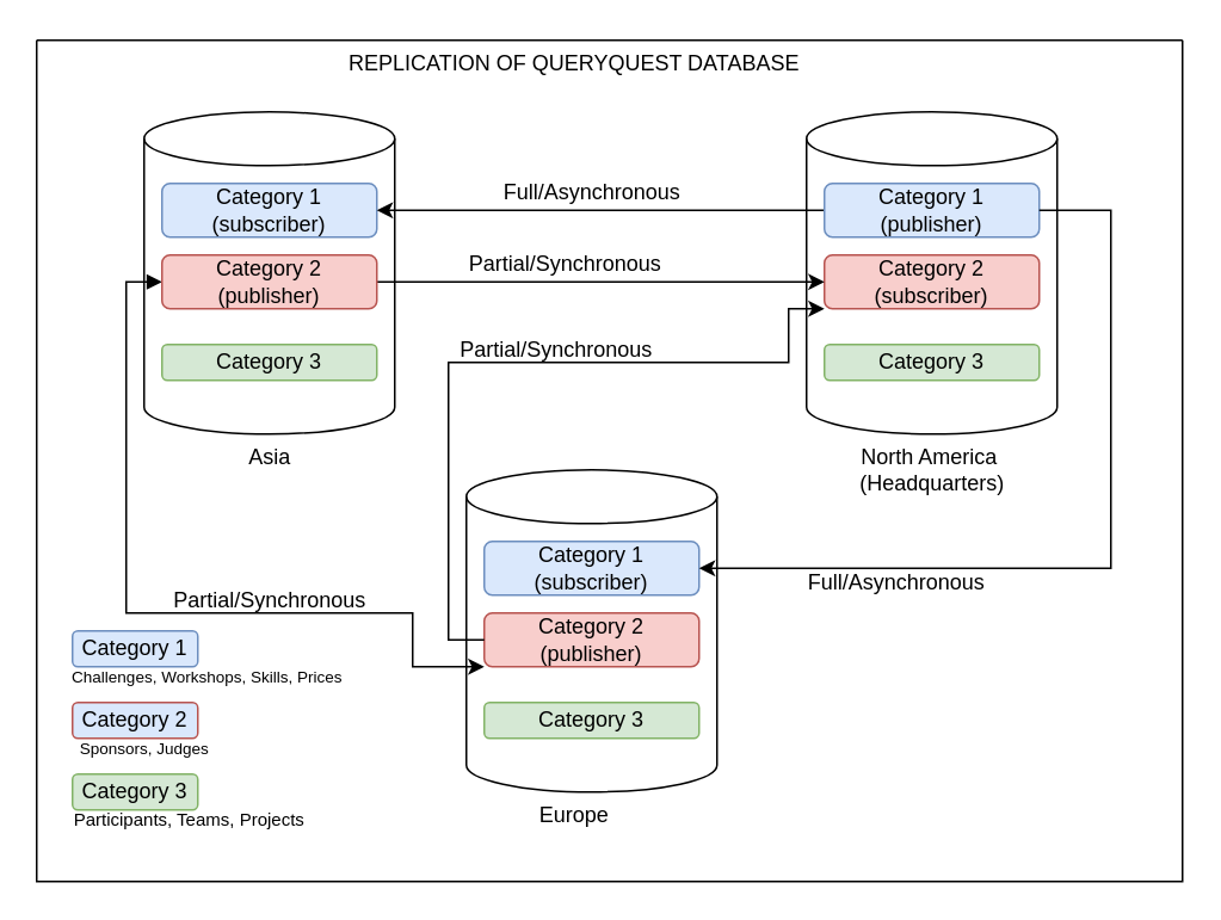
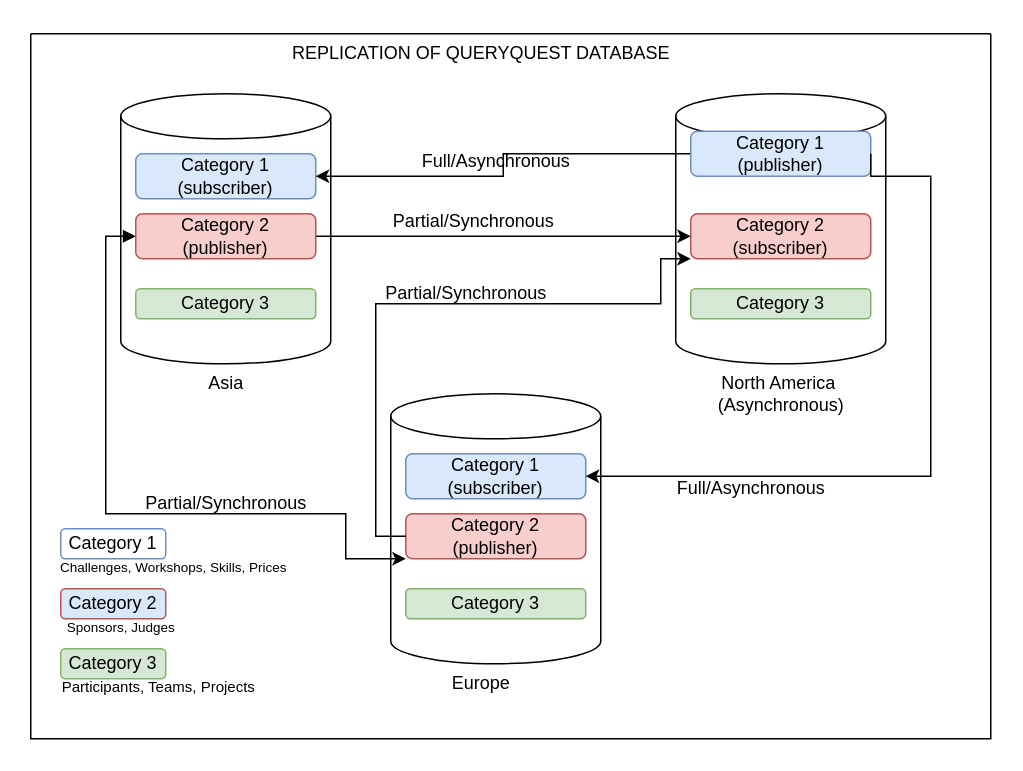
  <mxCell id="0" />
  <mxCell id="1" parent="0" />
  <mxCell id="2" value="" style="shape=cylinder3;whiteSpace=wrap;html=1;boundedLbl=1;backgroundOutline=1;size=15;" parent="1" vertex="1"><mxGeometry x="80" y="62" width="140" height="180" as="geometry" /></mxCell>
  <mxCell id="3" value="" style="swimlane;startSize=0;" parent="1" vertex="1"><mxGeometry x="20" y="22" width="640" height="470" as="geometry" /></mxCell>
  <mxCell id="4" value="Category 1 (subscriber)" style="rounded=1;whiteSpace=wrap;html=1;fillColor=#dae8fc;strokeColor=#6c8ebf;" parent="3" vertex="1"><mxGeometry x="70" y="80" width="120" height="30" as="geometry" /></mxCell>
  <mxCell id="5" value="" style="shape=cylinder3;whiteSpace=wrap;html=1;boundedLbl=1;backgroundOutline=1;size=15;" parent="3" vertex="1"><mxGeometry x="430" y="40" width="140" height="180" as="geometry" /></mxCell>
  <mxCell id="6" style="edgeStyle=orthogonalEdgeStyle;rounded=0;orthogonalLoop=1;jettySize=auto;html=1;exitX=0;exitY=0.5;exitDx=0;exitDy=0;entryX=1;entryY=0.5;entryDx=0;entryDy=0;" parent="3" source="7" target="4" edge="1"><mxGeometry relative="1" as="geometry" /></mxCell>
- <mxCell id="7" value="Category 1 (publisher)" style="rounded=1;whiteSpace=wrap;html=1;fillColor=#dae8fc;strokeColor=#6c8ebf;" parent="3" vertex="1"><mxGeometry x="440" y="80" width="120" height="30" as="geometry" /></mxCell>
+ <mxCell id="7" value="Category 1 (publisher)" style="rounded=1;whiteSpace=wrap;html=1;fillColor=#dae8fc;strokeColor=#6c8ebf;" parent="3" vertex="1"><mxGeometry x="440" y="65" width="120" height="30" as="geometry" /></mxCell>
  <mxCell id="8" value="Category 2 (subscriber)" style="rounded=1;whiteSpace=wrap;html=1;fillColor=#f8cecc;strokeColor=#b85450;" parent="3" vertex="1"><mxGeometry x="440" y="120" width="120" height="30" as="geometry" /></mxCell>
  <mxCell id="9" value="Category 3" style="rounded=1;whiteSpace=wrap;html=1;fillColor=#d5e8d4;strokeColor=#82b366;" parent="3" vertex="1"><mxGeometry x="440" y="170" width="120" height="20" as="geometry" /></mxCell>
  <mxCell id="10" value="" style="shape=cylinder3;whiteSpace=wrap;html=1;boundedLbl=1;backgroundOutline=1;size=15;" parent="3" vertex="1"><mxGeometry x="240" y="240" width="140" height="180" as="geometry" /></mxCell>
  <mxCell id="11" value="Category 2 (publisher)" style="rounded=1;whiteSpace=wrap;html=1;fillColor=#f8cecc;strokeColor=#b85450;" parent="3" vertex="1"><mxGeometry x="250" y="320" width="120" height="30" as="geometry" /></mxCell>
  <mxCell id="12" value="Category 3" style="rounded=1;whiteSpace=wrap;html=1;fillColor=#d5e8d4;strokeColor=#82b366;" parent="3" vertex="1"><mxGeometry x="250" y="370" width="120" height="20" as="geometry" /></mxCell>
- <mxCell id="13" value="North America&amp;nbsp;&lt;br&gt;(Headquarters)" style="text;html=1;align=center;verticalAlign=middle;resizable=0;points=[];autosize=1;strokeColor=none;fillColor=none;" parent="3" vertex="1"><mxGeometry x="450" y="220" width="100" height="40" as="geometry" /></mxCell>
+ <mxCell id="13" value="North America&amp;nbsp;&lt;br&gt;(Asynchronous)" style="text;html=1;align=center;verticalAlign=middle;resizable=0;points=[];autosize=1;strokeColor=none;fillColor=none;" parent="3" vertex="1"><mxGeometry x="450" y="220" width="100" height="40" as="geometry" /></mxCell>
  <mxCell id="14" value="Category 1 (subscriber)" style="rounded=1;whiteSpace=wrap;html=1;fillColor=#dae8fc;strokeColor=#6c8ebf;" parent="3" vertex="1"><mxGeometry x="250" y="280" width="120" height="30" as="geometry" /></mxCell>
  <mxCell id="15" style="edgeStyle=orthogonalEdgeStyle;rounded=0;orthogonalLoop=1;jettySize=auto;html=1;exitX=1;exitY=0.5;exitDx=0;exitDy=0;entryX=1;entryY=0.5;entryDx=0;entryDy=0;" parent="3" source="7" target="14" edge="1"><mxGeometry relative="1" as="geometry"><Array as="points"><mxPoint x="600" y="95" /><mxPoint x="600" y="295" /></Array></mxGeometry></mxCell>
  <mxCell id="16" style="edgeStyle=orthogonalEdgeStyle;rounded=0;orthogonalLoop=1;jettySize=auto;html=1;exitX=0;exitY=0.5;exitDx=0;exitDy=0;entryX=0;entryY=1;entryDx=0;entryDy=0;" parent="3" source="11" target="8" edge="1"><mxGeometry relative="1" as="geometry"><Array as="points"><mxPoint x="230" y="335" /><mxPoint x="230" y="180" /><mxPoint x="420" y="180" /><mxPoint x="420" y="150" /></Array></mxGeometry></mxCell>
  <mxCell id="17" value="Full/Asynchronous" style="text;html=1;align=center;verticalAlign=middle;resizable=0;points=[];autosize=1;strokeColor=none;fillColor=none;" parent="3" vertex="1"><mxGeometry x="250" y="70" width="120" height="30" as="geometry" /></mxCell>
  <mxCell id="18" value="Partial/Synchronous" style="text;html=1;align=center;verticalAlign=middle;resizable=0;points=[];autosize=1;strokeColor=none;fillColor=none;" parent="3" vertex="1"><mxGeometry x="230" y="110" width="130" height="30" as="geometry" /></mxCell>
- <mxCell id="19" value="Category 1" style="rounded=1;whiteSpace=wrap;html=1;fillColor=#dae8fc;strokeColor=#6c8ebf;" parent="3" vertex="1"><mxGeometry x="20" y="330" width="70" height="20" as="geometry" /></mxCell>
+ <mxCell id="19" value="Category 1" style="rounded=1;whiteSpace=wrap;html=1;fillColor=#ffffff;strokeColor=#6c8ebf;" parent="3" vertex="1"><mxGeometry x="20" y="330" width="70" height="20" as="geometry" /></mxCell>
  <mxCell id="20" value="Category 2" style="rounded=1;whiteSpace=wrap;html=1;fillColor=#dae8fc;strokeColor=#b85450;" parent="3" vertex="1"><mxGeometry x="20" y="370" width="70" height="20" as="geometry" /></mxCell>
  <mxCell id="21" value="Category 3" style="rounded=1;whiteSpace=wrap;html=1;fillColor=#d5e8d4;strokeColor=#82b366;" parent="3" vertex="1"><mxGeometry x="20" y="410" width="70" height="20" as="geometry" /></mxCell>
  <mxCell id="22" value="&lt;font style=&quot;font-size: 9px;&quot;&gt;Challenges, Workshops, Skills, Prices&lt;/font&gt;" style="text;html=1;align=center;verticalAlign=middle;resizable=0;points=[];autosize=1;strokeColor=none;fillColor=none;" parent="3" vertex="1"><mxGeometry x="10" y="340" width="170" height="30" as="geometry" /></mxCell>
  <mxCell id="23" value="&lt;font style=&quot;font-size: 9px;&quot;&gt;Sponsors, Judges&lt;/font&gt;" style="text;html=1;align=center;verticalAlign=middle;resizable=0;points=[];autosize=1;strokeColor=none;fillColor=none;" parent="3" vertex="1"><mxGeometry x="10" y="380" width="100" height="30" as="geometry" /></mxCell>
  <mxCell id="24" value="&lt;font size=&quot;1&quot;&gt;Participants, Teams, Projects&lt;/font&gt;" style="text;html=1;align=center;verticalAlign=middle;resizable=0;points=[];autosize=1;strokeColor=none;fillColor=none;" parent="3" vertex="1"><mxGeometry x="10" y="420" width="150" height="30" as="geometry" /></mxCell>
  <mxCell id="25" value="Category 3" style="rounded=1;whiteSpace=wrap;html=1;fillColor=#d5e8d4;strokeColor=#82b366;" parent="1" vertex="1"><mxGeometry x="90" y="192" width="120" height="20" as="geometry" /></mxCell>
  <mxCell id="26" value="Europe" style="text;html=1;align=center;verticalAlign=middle;resizable=0;points=[];autosize=1;strokeColor=none;fillColor=none;" parent="1" vertex="1"><mxGeometry x="290" y="440" width="60" height="30" as="geometry" /></mxCell>
  <mxCell id="27" value="Asia" style="text;html=1;align=center;verticalAlign=middle;resizable=0;points=[];autosize=1;strokeColor=none;fillColor=none;" parent="1" vertex="1"><mxGeometry x="125" y="240" width="50" height="30" as="geometry" /></mxCell>
  <mxCell id="28" style="edgeStyle=orthogonalEdgeStyle;rounded=0;orthogonalLoop=1;jettySize=auto;html=1;exitX=1;exitY=0.5;exitDx=0;exitDy=0;entryX=0;entryY=0.5;entryDx=0;entryDy=0;" parent="1" source="30" target="8" edge="1"><mxGeometry relative="1" as="geometry" /></mxCell>
  <mxCell id="29" style="edgeStyle=orthogonalEdgeStyle;rounded=0;orthogonalLoop=1;jettySize=auto;html=1;exitX=0;exitY=0.5;exitDx=0;exitDy=0;entryX=0;entryY=1;entryDx=0;entryDy=0;startArrow=block;startFill=1;" parent="1" source="30" target="11" edge="1"><mxGeometry relative="1" as="geometry"><Array as="points"><mxPoint x="70" y="157" /><mxPoint x="70" y="342" /><mxPoint x="230" y="342" /><mxPoint x="230" y="372" /></Array></mxGeometry></mxCell>
  <mxCell id="30" value="Category 2 (publisher)" style="rounded=1;whiteSpace=wrap;html=1;fillColor=#f8cecc;strokeColor=#b85450;" parent="1" vertex="1"><mxGeometry x="90" y="142" width="120" height="30" as="geometry" /></mxCell>
  <mxCell id="31" value="Full/Asynchronous" style="text;html=1;align=center;verticalAlign=middle;resizable=0;points=[];autosize=1;strokeColor=none;fillColor=none;" parent="1" vertex="1"><mxGeometry x="440" y="310" width="120" height="30" as="geometry" /></mxCell>
  <mxCell id="32" value="Partial/Synchronous" style="text;html=1;align=center;verticalAlign=middle;resizable=0;points=[];autosize=1;strokeColor=none;fillColor=none;" parent="1" vertex="1"><mxGeometry x="245" y="180" width="130" height="30" as="geometry" /></mxCell>
  <mxCell id="33" value="REPLICATION OF QUERYQUEST DATABASE" style="text;html=1;align=center;verticalAlign=middle;resizable=0;points=[];autosize=1;strokeColor=none;fillColor=none;" parent="1" vertex="1"><mxGeometry x="180" y="20" width="280" height="30" as="geometry" /></mxCell>
  <mxCell id="34" value="Partial/Synchronous" style="text;html=1;align=center;verticalAlign=middle;resizable=0;points=[];autosize=1;strokeColor=none;fillColor=none;" parent="1" vertex="1"><mxGeometry x="85" y="320" width="130" height="30" as="geometry" /></mxCell>
